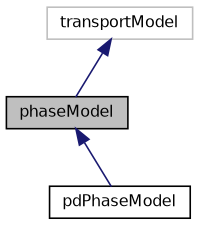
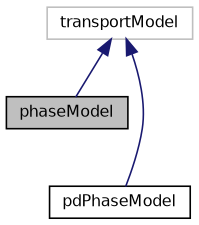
  digraph {
    node [color=black fontname=Helvetica fontsize=10 shape=record]
    edge [color=midnightblue dir=back fontname=Helvetica fontsize=10 labelfontname=Helvetica labelfontsize=10 style=solid]
    n1 [fillcolor=grey75 fontcolor=black height=0.2 label=phaseModel style=filled width=0.4]
    n2 [height=0.2 label=pdPhaseModel width=0.4]
    n3 [color=grey75 height=0.2 label=transportModel width=0.4]
-   n1 -> n2
+   n3 -> n2
    n3 -> n1
  }
